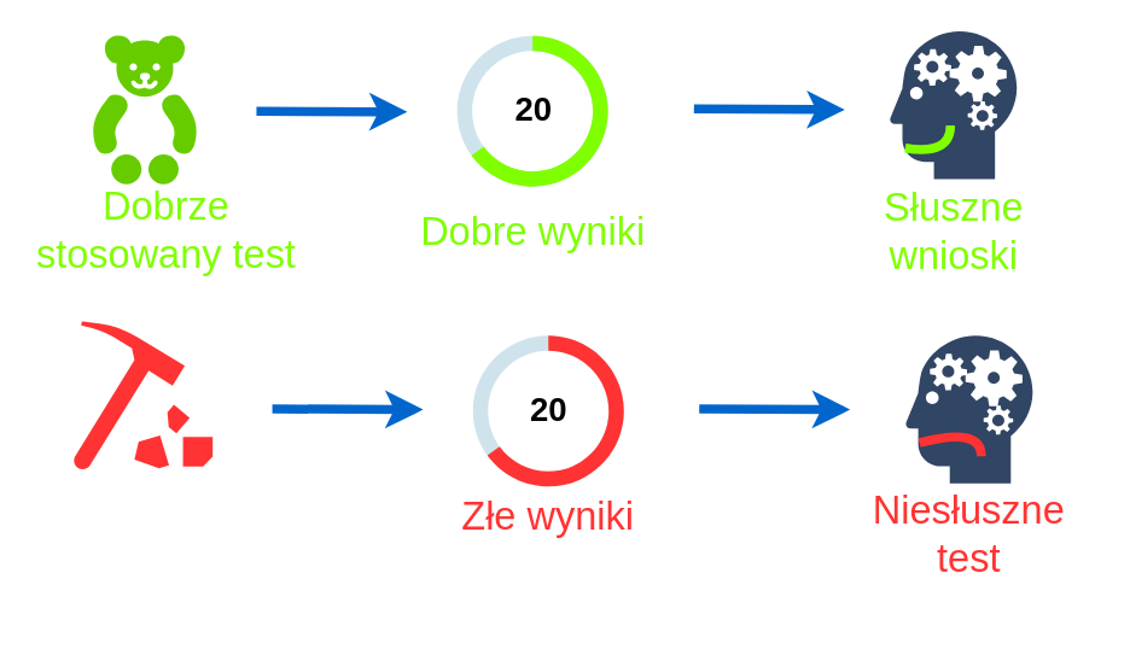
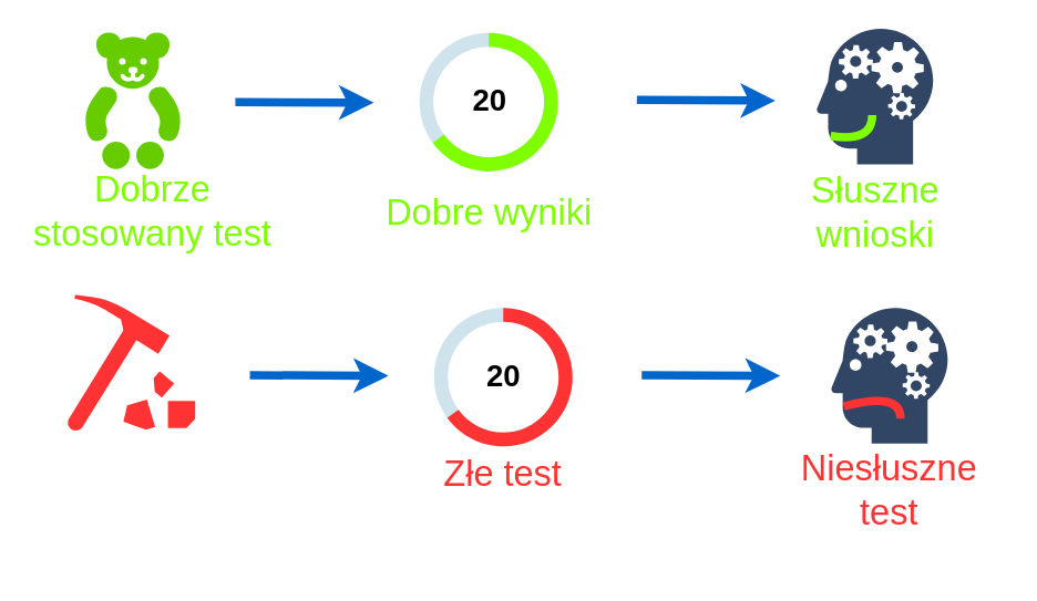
  <mxCell id="0" />
  <mxCell id="1" parent="0" />
  <mxCell id="2" value="" style="group" parent="1" vertex="1" connectable="0"><mxGeometry x="94.5" y="22.5" width="630" height="239.5" as="geometry" /></mxCell>
  <mxCell id="3" value="" style="shape=mxgraph.signs.animals.teddy_bear;html=1;pointerEvents=1;fillColor=#66CC00;strokeColor=none;verticalLabelPosition=bottom;verticalAlign=top;align=center;fontSize=26;fontColor=#CC0000;" parent="2" vertex="1"><mxGeometry x="-33.5" width="69" height="99" as="geometry" /></mxCell>
  <mxCell id="4" value="" style="group" parent="2" vertex="1" connectable="0"><mxGeometry x="158" y="0.5" width="200" height="190" as="geometry" /></mxCell>
  <mxCell id="5" value="" style="verticalLabelPosition=bottom;verticalAlign=top;html=1;shape=mxgraph.basic.donut;dx=10;strokeColor=none;fillColor=#10739E;fontSize=10;fontColor=#000000;align=center;fillOpacity=20;" parent="4" vertex="1"><mxGeometry x="50" width="100" height="100" as="geometry" /></mxCell>
  <mxCell id="6" value="20" style="verticalLabelPosition=middle;verticalAlign=middle;html=1;shape=mxgraph.basic.partConcEllipse;startAngle=0;endAngle=0.65;arcWidth=0.2;strokeColor=none;fillColor=#80FF00;fontSize=22;fontColor=#000000;align=center;fontStyle=1" parent="5" vertex="1"><mxGeometry width="100" height="100" as="geometry" /></mxCell>
  <mxCell id="7" value="Dobre wyniki" style="text;html=1;strokeColor=none;fillColor=none;align=center;verticalAlign=middle;whiteSpace=wrap;rounded=0;fontSize=26;fontColor=#80FF00;" parent="4" vertex="1"><mxGeometry x="15" y="119.5" width="170" height="20" as="geometry" /></mxCell>
  <mxCell id="8" value="" style="shape=mxgraph.signs.healthcare.mental_health;html=1;pointerEvents=1;fillColor=#314564;strokeColor=none;verticalLabelPosition=bottom;verticalAlign=top;align=center;" parent="2" vertex="1"><mxGeometry x="495" y="-2.5" width="84" height="98" as="geometry" /></mxCell>
  <mxCell id="9" value="" style="curved=1;endArrow=none;html=1;strokeWidth=6;fillColor=#67AB9F;fontSize=26;fontColor=#FF3333;endFill=0;strokeColor=#80FF00;" parent="2" edge="1"><mxGeometry width="50" height="50" relative="1" as="geometry"><mxPoint x="505" y="75" as="sourcePoint" /><mxPoint x="535" y="60" as="targetPoint" /><Array as="points"><mxPoint x="535" y="80" /></Array></mxGeometry></mxCell>
  <mxCell id="10" value="" style="endArrow=classic;html=1;strokeColor=#0066CC;strokeWidth=6;fillColor=#67AB9F;fontSize=26;fontColor=#FF3333;" parent="2" edge="1"><mxGeometry width="50" height="50" relative="1" as="geometry"><mxPoint x="75" y="50.5" as="sourcePoint" /><mxPoint x="175" y="51" as="targetPoint" /></mxGeometry></mxCell>
  <mxCell id="11" value="" style="endArrow=classic;html=1;strokeColor=#0066CC;strokeWidth=6;fillColor=#67AB9F;fontSize=26;fontColor=#FF3333;" parent="2" edge="1"><mxGeometry width="50" height="50" relative="1" as="geometry"><mxPoint x="365" y="49" as="sourcePoint" /><mxPoint x="465" y="49.5" as="targetPoint" /></mxGeometry></mxCell>
  <mxCell id="12" value="Słuszne wnioski" style="text;html=1;strokeColor=none;fillColor=none;align=center;verticalAlign=middle;whiteSpace=wrap;rounded=0;fontSize=26;fontColor=#80FF00;" parent="2" vertex="1"><mxGeometry x="452" y="120" width="170" height="20" as="geometry" /></mxCell>
  <mxCell id="13" value="" style="shape=mxgraph.signs.sports.rock_collection;html=1;pointerEvents=1;fillColor=#FF3333;strokeColor=none;verticalLabelPosition=bottom;verticalAlign=top;align=center;fontSize=26;fontColor=#CC0000;" parent="1" vertex="1"><mxGeometry x="48.5" y="212.5" width="92" height="98" as="geometry" /></mxCell>
  <mxCell id="14" value="Dobrze stosowany test" style="text;html=1;strokeColor=none;fillColor=none;align=center;verticalAlign=middle;whiteSpace=wrap;rounded=0;fontSize=26;fontColor=#80FF00;" parent="1" vertex="1"><mxGeometry y="142" width="180" height="20" as="geometry" x="20" /></mxCell>
  <mxCell id="15" value="" style="group" parent="1" vertex="1" connectable="0"><mxGeometry x="263" y="222" width="200" height="190" as="geometry" /></mxCell>
  <mxCell id="16" value="" style="verticalLabelPosition=bottom;verticalAlign=top;html=1;shape=mxgraph.basic.donut;dx=10;strokeColor=none;fillColor=#10739E;fontSize=10;fontColor=#000000;align=center;fillOpacity=20;" parent="15" vertex="1"><mxGeometry x="50" width="100" height="100" as="geometry" /></mxCell>
  <mxCell id="17" value="20" style="verticalLabelPosition=middle;verticalAlign=middle;html=1;shape=mxgraph.basic.partConcEllipse;startAngle=0;endAngle=0.65;arcWidth=0.2;strokeColor=none;fillColor=#FF3333;fontSize=22;fontColor=#000000;align=center;fontStyle=1" parent="16" vertex="1"><mxGeometry width="100" height="100" as="geometry" /></mxCell>
- <mxCell id="18" value="Złe wyniki" style="text;html=1;strokeColor=none;fillColor=none;align=center;verticalAlign=middle;whiteSpace=wrap;rounded=0;fontSize=26;fontColor=#FF3333;" parent="15" vertex="1"><mxGeometry x="15" y="110" width="170" height="20" as="geometry" /></mxCell>
+ <mxCell id="18" value="Złe test" style="text;html=1;strokeColor=none;fillColor=none;align=center;verticalAlign=middle;whiteSpace=wrap;rounded=0;fontSize=26;fontColor=#FF3333;" parent="15" vertex="1"><mxGeometry x="15" y="110" width="170" height="20" as="geometry" /></mxCell>
  <mxCell id="19" value="" style="shape=mxgraph.signs.healthcare.mental_health;html=1;pointerEvents=1;fillColor=#314564;strokeColor=none;verticalLabelPosition=bottom;verticalAlign=top;align=center;" parent="1" vertex="1"><mxGeometry x="600" y="222" width="84" height="98" as="geometry" /></mxCell>
  <mxCell id="20" value="" style="curved=1;endArrow=none;html=1;strokeWidth=6;fillColor=#67AB9F;fontSize=26;fontColor=#FF3333;endFill=0;strokeColor=#FF3333;entryX=0.595;entryY=0.816;entryDx=0;entryDy=0;entryPerimeter=0;" parent="1" target="19" edge="1"><mxGeometry width="50" height="50" relative="1" as="geometry"><mxPoint x="609" y="293" as="sourcePoint" /><mxPoint x="650" y="122" as="targetPoint" /><Array as="points"><mxPoint x="650" y="282" /></Array></mxGeometry></mxCell>
  <mxCell id="21" value="" style="endArrow=classic;html=1;strokeColor=#0066CC;strokeWidth=6;fillColor=#67AB9F;fontSize=26;fontColor=#FF3333;" parent="1" edge="1"><mxGeometry width="50" height="50" relative="1" as="geometry"><mxPoint x="180" y="270.5" as="sourcePoint" /><mxPoint x="280" y="271" as="targetPoint" /></mxGeometry></mxCell>
  <mxCell id="22" value="" style="endArrow=classic;html=1;strokeColor=#0066CC;strokeWidth=6;fillColor=#67AB9F;fontSize=26;fontColor=#FF3333;" parent="1" edge="1"><mxGeometry width="50" height="50" relative="1" as="geometry"><mxPoint x="463" y="270.5" as="sourcePoint" /><mxPoint x="563" y="271" as="targetPoint" /></mxGeometry></mxCell>
  <mxCell id="23" value="Niesłuszne test" style="text;html=1;strokeColor=none;fillColor=none;align=center;verticalAlign=middle;whiteSpace=wrap;rounded=0;fontSize=26;fontColor=#FF3333;" parent="1" vertex="1"><mxGeometry x="557" y="344" width="170" height="20" as="geometry" /></mxCell>
